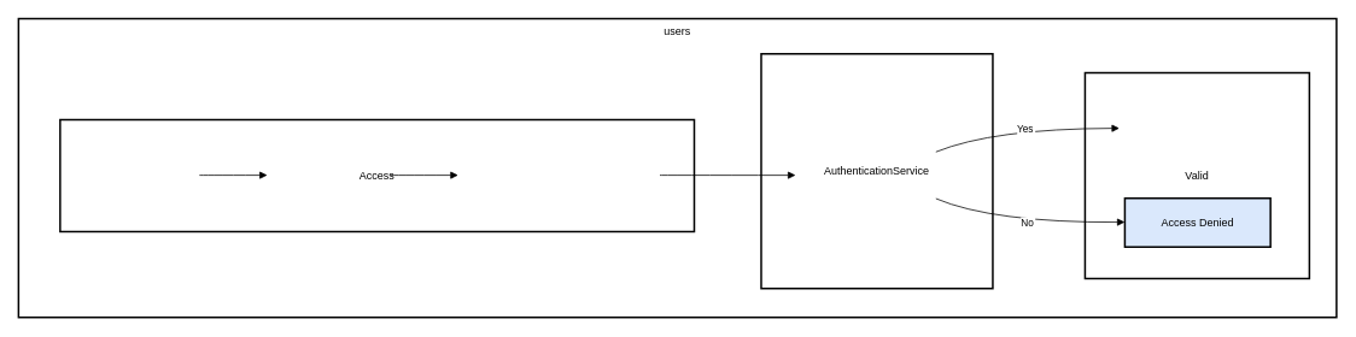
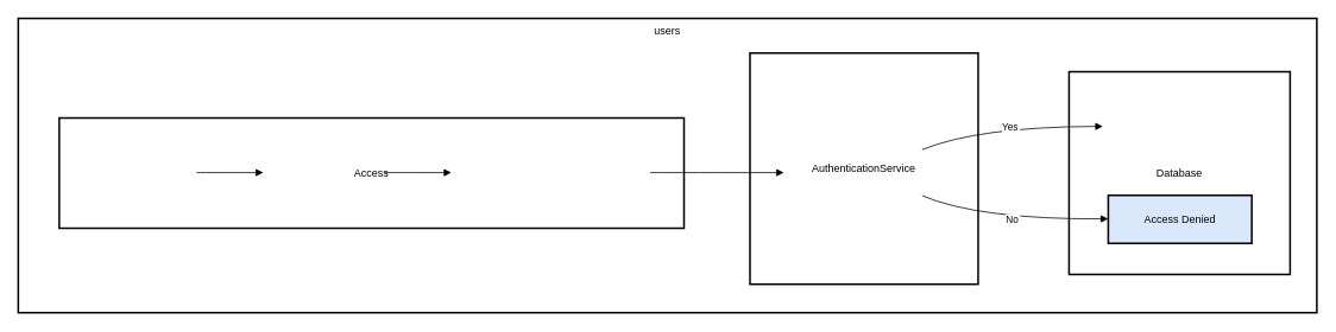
  <mxCell id="0" />
  <mxCell id="1" parent="0" />
  <mxCell id="2" value="users" style="whiteSpace=wrap;strokeWidth=2;verticalAlign=top;" vertex="1" parent="1"><mxGeometry x="20" y="20" width="1457" height="331" as="geometry" /></mxCell>
  <mxCell id="3" value="Generate Token" style="whiteSpace=wrap;strokeWidth=2;" vertex="1" parent="2"><mxGeometry x="1217" y="95" width="173" height="54" as="geometry" /></mxCell>
- <mxCell id="4" value="Valid" style="whiteSpace=wrap;strokeWidth=2;" vertex="1" parent="2"><mxGeometry x="1179" y="60" width="248" height="228" as="geometry" /></mxCell>
+ <mxCell id="4" value="Database" style="whiteSpace=wrap;strokeWidth=2;" vertex="1" parent="2"><mxGeometry x="1179" y="60" width="248" height="228" as="geometry" /></mxCell>
  <mxCell id="5" value="AdBlock" style="whiteSpace=wrap;strokeWidth=2;" vertex="1" parent="2"><mxGeometry x="83" y="147" width="117" height="54" as="geometry" /></mxCell>
  <mxCell id="6" value="Login Page" style="whiteSpace=wrap;strokeWidth=2;" vertex="1" parent="2"><mxGeometry x="275" y="147" width="136" height="54" as="geometry" /></mxCell>
  <mxCell id="7" value="Authentication Service" style="whiteSpace=wrap;strokeWidth=2;" vertex="1" parent="2"><mxGeometry x="486" y="147" width="223" height="54" as="geometry" /></mxCell>
  <mxCell id="8" value="Credentials Valid?" style="rhombus;strokeWidth=2;whiteSpace=wrap;" vertex="1" parent="2"><mxGeometry x="859" y="83" width="181" height="181" as="geometry" /></mxCell>
  <mxCell id="9" value="Access Denied" style="whiteSpace=wrap;strokeWidth=2;fillColor=#dae8fc;" vertex="1" parent="2"><mxGeometry x="1223" y="199" width="161" height="54" as="geometry" /></mxCell>
  <mxCell id="10" value="AuthenticationService" style="whiteSpace=wrap;strokeWidth=2;" vertex="1" parent="2"><mxGeometry x="821" y="39" width="256" height="260" as="geometry" /></mxCell>
  <mxCell id="11" value="Access" style="whiteSpace=wrap;strokeWidth=2;" vertex="1" parent="2"><mxGeometry x="46" y="112" width="701" height="124" as="geometry" /></mxCell>
  <mxCell id="12" value="" style="curved=1;startArrow=none;endArrow=block;exitX=1;exitY=0.49;entryX=0;entryY=0.49;" edge="1" parent="2" source="5" target="6"><mxGeometry relative="1" as="geometry"><Array as="points" /></mxGeometry></mxCell>
  <mxCell id="13" value="" style="curved=1;startArrow=none;endArrow=block;exitX=1;exitY=0.49;entryX=0;entryY=0.49;" edge="1" parent="2" source="6" target="7"><mxGeometry relative="1" as="geometry"><Array as="points" /></mxGeometry></mxCell>
  <mxCell id="14" value="" style="curved=1;startArrow=none;endArrow=block;exitX=1;exitY=0.49;entryX=0;entryY=0.5;" edge="1" parent="2" source="7" target="8"><mxGeometry relative="1" as="geometry"><Array as="points" /></mxGeometry></mxCell>
  <mxCell id="15" value="Yes" style="curved=1;startArrow=none;endArrow=block;exitX=1;exitY=0.3;entryX=0;entryY=0.49;" edge="1" parent="2" source="8" target="3"><mxGeometry relative="1" as="geometry"><Array as="points"><mxPoint x="1077" y="122" /></Array></mxGeometry></mxCell>
  <mxCell id="16" value="No" style="curved=1;startArrow=none;endArrow=block;exitX=1;exitY=0.7;entryX=0;entryY=0.49;" edge="1" parent="2" source="8" target="9"><mxGeometry relative="1" as="geometry"><Array as="points"><mxPoint x="1077" y="226" /></Array></mxGeometry></mxCell>
